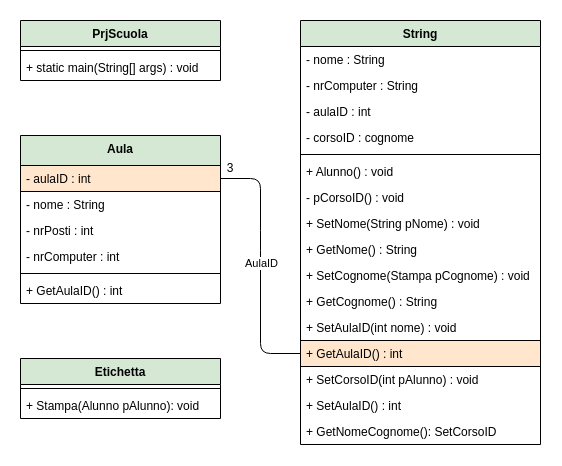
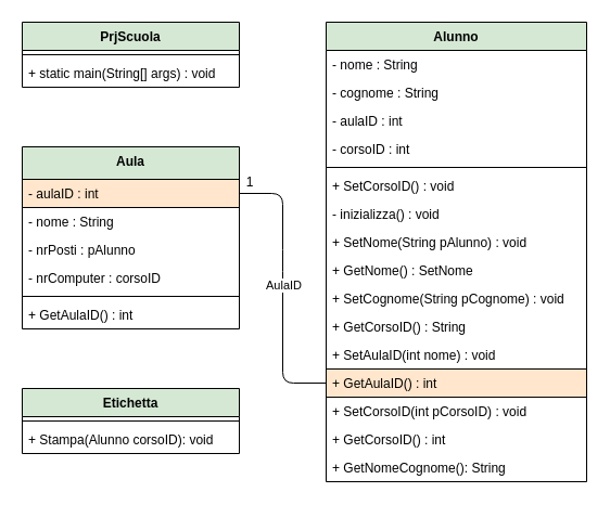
  <mxCell id="0" />
  <mxCell id="1" parent="0" />
  <mxCell id="2" value="PrjScuola" style="swimlane;fontStyle=1;align=center;verticalAlign=top;childLayout=stackLayout;horizontal=1;startSize=26;horizontalStack=0;resizeParent=1;resizeParentMax=0;resizeLast=0;collapsible=1;marginBottom=0;fillColor=#d5e8d4;" parent="1" vertex="1"><mxGeometry x="20" y="20" width="200" height="60" as="geometry" /></mxCell>
  <mxCell id="3" value="" style="line;strokeWidth=1;fillColor=none;align=left;verticalAlign=middle;spacingTop=-1;spacingLeft=3;spacingRight=3;rotatable=0;labelPosition=right;points=[];portConstraint=eastwest;" parent="2" vertex="1"><mxGeometry y="26" width="200" height="8" as="geometry" /></mxCell>
  <mxCell id="4" value="+ static main(String[] args) : void" style="text;strokeColor=none;fillColor=none;align=left;verticalAlign=top;spacingLeft=4;spacingRight=4;overflow=hidden;rotatable=0;points=[[0,0.5],[1,0.5]];portConstraint=eastwest;" parent="2" vertex="1"><mxGeometry y="34" width="200" height="26" as="geometry" /></mxCell>
- <mxCell id="5" value="String" style="swimlane;fontStyle=1;align=center;verticalAlign=top;childLayout=stackLayout;horizontal=1;startSize=26;horizontalStack=0;resizeParent=1;resizeParentMax=0;resizeLast=0;collapsible=1;marginBottom=0;fillColor=#d5e8d4;" parent="1" vertex="1"><mxGeometry x="300" y="20" width="240" height="424" as="geometry"><mxRectangle x="-400" y="80" width="70" height="26" as="alternateBounds" /></mxGeometry></mxCell>
+ <mxCell id="5" value="Alunno" style="swimlane;fontStyle=1;align=center;verticalAlign=top;childLayout=stackLayout;horizontal=1;startSize=26;horizontalStack=0;resizeParent=1;resizeParentMax=0;resizeLast=0;collapsible=1;marginBottom=0;fillColor=#d5e8d4;" parent="1" vertex="1"><mxGeometry x="300" y="20" width="240" height="424" as="geometry"><mxRectangle x="-400" y="80" width="70" height="26" as="alternateBounds" /></mxGeometry></mxCell>
  <mxCell id="6" value="- nome : String" style="text;strokeColor=none;fillColor=none;align=left;verticalAlign=top;spacingLeft=4;spacingRight=4;overflow=hidden;rotatable=0;points=[[0,0.5],[1,0.5]];portConstraint=eastwest;" parent="5" vertex="1"><mxGeometry y="26" width="240" height="26" as="geometry" /></mxCell>
- <mxCell id="7" value="- nrComputer : String" style="text;strokeColor=none;fillColor=none;align=left;verticalAlign=top;spacingLeft=4;spacingRight=4;overflow=hidden;rotatable=0;points=[[0,0.5],[1,0.5]];portConstraint=eastwest;" parent="5" vertex="1"><mxGeometry y="52" width="240" height="26" as="geometry" /></mxCell>
+ <mxCell id="7" value="- cognome : String" style="text;strokeColor=none;fillColor=none;align=left;verticalAlign=top;spacingLeft=4;spacingRight=4;overflow=hidden;rotatable=0;points=[[0,0.5],[1,0.5]];portConstraint=eastwest;" parent="5" vertex="1"><mxGeometry y="52" width="240" height="26" as="geometry" /></mxCell>
  <mxCell id="8" value="- aulaID : int" style="text;strokeColor=none;fillColor=none;align=left;verticalAlign=top;spacingLeft=4;spacingRight=4;overflow=hidden;rotatable=0;points=[[0,0.5],[1,0.5]];portConstraint=eastwest;" parent="5" vertex="1"><mxGeometry y="78" width="240" height="26" as="geometry" /></mxCell>
- <mxCell id="9" value="- corsoID : cognome" style="text;strokeColor=none;fillColor=none;align=left;verticalAlign=top;spacingLeft=4;spacingRight=4;overflow=hidden;rotatable=0;points=[[0,0.5],[1,0.5]];portConstraint=eastwest;" parent="5" vertex="1"><mxGeometry y="104" width="240" height="26" as="geometry" /></mxCell>
+ <mxCell id="9" value="- corsoID : int" style="text;strokeColor=none;fillColor=none;align=left;verticalAlign=top;spacingLeft=4;spacingRight=4;overflow=hidden;rotatable=0;points=[[0,0.5],[1,0.5]];portConstraint=eastwest;" parent="5" vertex="1"><mxGeometry y="104" width="240" height="26" as="geometry" /></mxCell>
  <mxCell id="10" value="" style="line;strokeWidth=1;fillColor=none;align=left;verticalAlign=middle;spacingTop=-1;spacingLeft=3;spacingRight=3;rotatable=0;labelPosition=right;points=[];portConstraint=eastwest;" parent="5" vertex="1"><mxGeometry y="130" width="240" height="8" as="geometry" /></mxCell>
- <mxCell id="11" value="+ Alunno() : void" style="text;strokeColor=none;fillColor=none;align=left;verticalAlign=top;spacingLeft=4;spacingRight=4;overflow=hidden;rotatable=0;points=[[0,0.5],[1,0.5]];portConstraint=eastwest;" parent="5" vertex="1"><mxGeometry y="138" width="240" height="26" as="geometry" /></mxCell>
- <mxCell id="12" value="- pCorsoID() : void" style="text;strokeColor=none;fillColor=none;align=left;verticalAlign=top;spacingLeft=4;spacingRight=4;overflow=hidden;rotatable=0;points=[[0,0.5],[1,0.5]];portConstraint=eastwest;" parent="5" vertex="1"><mxGeometry y="164" width="240" height="26" as="geometry" /></mxCell>
- <mxCell id="13" value="+ SetNome(String pNome) : void" style="text;strokeColor=none;fillColor=none;align=left;verticalAlign=top;spacingLeft=4;spacingRight=4;overflow=hidden;rotatable=0;points=[[0,0.5],[1,0.5]];portConstraint=eastwest;" parent="5" vertex="1"><mxGeometry y="190" width="240" height="26" as="geometry" /></mxCell>
- <mxCell id="14" value="+ GetNome() : String" style="text;strokeColor=none;fillColor=none;align=left;verticalAlign=top;spacingLeft=4;spacingRight=4;overflow=hidden;rotatable=0;points=[[0,0.5],[1,0.5]];portConstraint=eastwest;" parent="5" vertex="1"><mxGeometry y="216" width="240" height="26" as="geometry" /></mxCell>
- <mxCell id="15" value="+ SetCognome(Stampa pCognome) : void" style="text;strokeColor=none;fillColor=none;align=left;verticalAlign=top;spacingLeft=4;spacingRight=4;overflow=hidden;rotatable=0;points=[[0,0.5],[1,0.5]];portConstraint=eastwest;" parent="5" vertex="1"><mxGeometry y="242" width="240" height="26" as="geometry" /></mxCell>
- <mxCell id="16" value="+ GetCognome() : String" style="text;strokeColor=none;fillColor=none;align=left;verticalAlign=top;spacingLeft=4;spacingRight=4;overflow=hidden;rotatable=0;points=[[0,0.5],[1,0.5]];portConstraint=eastwest;" parent="5" vertex="1"><mxGeometry y="268" width="240" height="26" as="geometry" /></mxCell>
+ <mxCell id="11" value="+ SetCorsoID() : void" style="text;strokeColor=none;fillColor=none;align=left;verticalAlign=top;spacingLeft=4;spacingRight=4;overflow=hidden;rotatable=0;points=[[0,0.5],[1,0.5]];portConstraint=eastwest;" parent="5" vertex="1"><mxGeometry y="138" width="240" height="26" as="geometry" /></mxCell>
+ <mxCell id="12" value="- inizializza() : void" style="text;strokeColor=none;fillColor=none;align=left;verticalAlign=top;spacingLeft=4;spacingRight=4;overflow=hidden;rotatable=0;points=[[0,0.5],[1,0.5]];portConstraint=eastwest;" parent="5" vertex="1"><mxGeometry y="164" width="240" height="26" as="geometry" /></mxCell>
+ <mxCell id="13" value="+ SetNome(String pAlunno) : void" style="text;strokeColor=none;fillColor=none;align=left;verticalAlign=top;spacingLeft=4;spacingRight=4;overflow=hidden;rotatable=0;points=[[0,0.5],[1,0.5]];portConstraint=eastwest;" parent="5" vertex="1"><mxGeometry y="190" width="240" height="26" as="geometry" /></mxCell>
+ <mxCell id="14" value="+ GetNome() : SetNome" style="text;strokeColor=none;fillColor=none;align=left;verticalAlign=top;spacingLeft=4;spacingRight=4;overflow=hidden;rotatable=0;points=[[0,0.5],[1,0.5]];portConstraint=eastwest;" parent="5" vertex="1"><mxGeometry y="216" width="240" height="26" as="geometry" /></mxCell>
+ <mxCell id="15" value="+ SetCognome(String pCognome) : void" style="text;strokeColor=none;fillColor=none;align=left;verticalAlign=top;spacingLeft=4;spacingRight=4;overflow=hidden;rotatable=0;points=[[0,0.5],[1,0.5]];portConstraint=eastwest;" parent="5" vertex="1"><mxGeometry y="242" width="240" height="26" as="geometry" /></mxCell>
+ <mxCell id="16" value="+ GetCorsoID() : String" style="text;strokeColor=none;fillColor=none;align=left;verticalAlign=top;spacingLeft=4;spacingRight=4;overflow=hidden;rotatable=0;points=[[0,0.5],[1,0.5]];portConstraint=eastwest;" parent="5" vertex="1"><mxGeometry y="268" width="240" height="26" as="geometry" /></mxCell>
  <mxCell id="17" value="+ SetAulaID(int nome) : void" style="text;strokeColor=none;fillColor=none;align=left;verticalAlign=top;spacingLeft=4;spacingRight=4;overflow=hidden;rotatable=0;points=[[0,0.5],[1,0.5]];portConstraint=eastwest;" parent="5" vertex="1"><mxGeometry y="294" width="240" height="26" as="geometry" /></mxCell>
  <mxCell id="18" value="+ GetAulaID() : int" style="text;fillColor=#ffe6cc;align=left;verticalAlign=top;spacingLeft=4;spacingRight=4;overflow=hidden;rotatable=0;points=[[0,0.5],[1,0.5]];portConstraint=eastwest;strokeColor=#000000;" parent="5" vertex="1"><mxGeometry y="320" width="240" height="26" as="geometry" /></mxCell>
- <mxCell id="19" value="+ SetCorsoID(int pAlunno) : void" style="text;strokeColor=none;fillColor=none;align=left;verticalAlign=top;spacingLeft=4;spacingRight=4;overflow=hidden;rotatable=0;points=[[0,0.5],[1,0.5]];portConstraint=eastwest;" parent="5" vertex="1"><mxGeometry y="346" width="240" height="26" as="geometry" /></mxCell>
- <mxCell id="20" value="+ SetAulaID() : int" style="text;strokeColor=none;fillColor=none;align=left;verticalAlign=top;spacingLeft=4;spacingRight=4;overflow=hidden;rotatable=0;points=[[0,0.5],[1,0.5]];portConstraint=eastwest;" parent="5" vertex="1"><mxGeometry y="372" width="240" height="26" as="geometry" /></mxCell>
- <mxCell id="21" value="+ GetNomeCognome(): SetCorsoID" style="text;strokeColor=none;fillColor=none;align=left;verticalAlign=top;spacingLeft=4;spacingRight=4;overflow=hidden;rotatable=0;points=[[0,0.5],[1,0.5]];portConstraint=eastwest;" parent="5" vertex="1"><mxGeometry y="398" width="240" height="26" as="geometry" /></mxCell>
+ <mxCell id="19" value="+ SetCorsoID(int pCorsoID) : void" style="text;strokeColor=none;fillColor=none;align=left;verticalAlign=top;spacingLeft=4;spacingRight=4;overflow=hidden;rotatable=0;points=[[0,0.5],[1,0.5]];portConstraint=eastwest;" parent="5" vertex="1"><mxGeometry y="346" width="240" height="26" as="geometry" /></mxCell>
+ <mxCell id="20" value="+ GetCorsoID() : int" style="text;strokeColor=none;fillColor=none;align=left;verticalAlign=top;spacingLeft=4;spacingRight=4;overflow=hidden;rotatable=0;points=[[0,0.5],[1,0.5]];portConstraint=eastwest;" parent="5" vertex="1"><mxGeometry y="372" width="240" height="26" as="geometry" /></mxCell>
+ <mxCell id="21" value="+ GetNomeCognome(): String" style="text;strokeColor=none;fillColor=none;align=left;verticalAlign=top;spacingLeft=4;spacingRight=4;overflow=hidden;rotatable=0;points=[[0,0.5],[1,0.5]];portConstraint=eastwest;" parent="5" vertex="1"><mxGeometry y="398" width="240" height="26" as="geometry" /></mxCell>
  <mxCell id="22" value="Aula" style="swimlane;fontStyle=1;align=center;verticalAlign=top;childLayout=stackLayout;horizontal=1;startSize=30;horizontalStack=0;resizeParent=1;resizeParentMax=0;resizeLast=0;collapsible=1;marginBottom=0;fillColor=#d5e8d4;" parent="1" vertex="1"><mxGeometry x="20" y="135" width="200" height="168" as="geometry"><mxRectangle x="-640" y="200" width="60" height="26" as="alternateBounds" /></mxGeometry></mxCell>
  <mxCell id="23" value="- aulaID : int" style="text;fillColor=#ffe6cc;align=left;verticalAlign=top;spacingLeft=4;spacingRight=4;overflow=hidden;rotatable=0;points=[[0,0.5],[1,0.5]];portConstraint=eastwest;strokeColor=#000000;" parent="22" vertex="1"><mxGeometry y="30" width="200" height="26" as="geometry" /></mxCell>
  <mxCell id="24" value="- nome : String" style="text;strokeColor=none;fillColor=none;align=left;verticalAlign=top;spacingLeft=4;spacingRight=4;overflow=hidden;rotatable=0;points=[[0,0.5],[1,0.5]];portConstraint=eastwest;" parent="22" vertex="1"><mxGeometry y="56" width="200" height="26" as="geometry" /></mxCell>
- <mxCell id="25" value="- nrPosti : int" style="text;strokeColor=none;fillColor=none;align=left;verticalAlign=top;spacingLeft=4;spacingRight=4;overflow=hidden;rotatable=0;points=[[0,0.5],[1,0.5]];portConstraint=eastwest;" parent="22" vertex="1"><mxGeometry y="82" width="200" height="26" as="geometry" /></mxCell>
- <mxCell id="26" value="- nrComputer : int" style="text;strokeColor=none;fillColor=none;align=left;verticalAlign=top;spacingLeft=4;spacingRight=4;overflow=hidden;rotatable=0;points=[[0,0.5],[1,0.5]];portConstraint=eastwest;" parent="22" vertex="1"><mxGeometry y="108" width="200" height="26" as="geometry" /></mxCell>
+ <mxCell id="25" value="- nrPosti : pAlunno" style="text;strokeColor=none;fillColor=none;align=left;verticalAlign=top;spacingLeft=4;spacingRight=4;overflow=hidden;rotatable=0;points=[[0,0.5],[1,0.5]];portConstraint=eastwest;" parent="22" vertex="1"><mxGeometry y="82" width="200" height="26" as="geometry" /></mxCell>
+ <mxCell id="26" value="- nrComputer : corsoID" style="text;strokeColor=none;fillColor=none;align=left;verticalAlign=top;spacingLeft=4;spacingRight=4;overflow=hidden;rotatable=0;points=[[0,0.5],[1,0.5]];portConstraint=eastwest;" parent="22" vertex="1"><mxGeometry y="108" width="200" height="26" as="geometry" /></mxCell>
  <mxCell id="27" value="" style="line;strokeWidth=1;fillColor=none;align=left;verticalAlign=middle;spacingTop=-1;spacingLeft=3;spacingRight=3;rotatable=0;labelPosition=right;points=[];portConstraint=eastwest;" parent="22" vertex="1"><mxGeometry y="134" width="200" height="8" as="geometry" /></mxCell>
  <mxCell id="28" value="+ GetAulaID() : int" style="text;strokeColor=none;fillColor=none;align=left;verticalAlign=top;spacingLeft=4;spacingRight=4;overflow=hidden;rotatable=0;points=[[0,0.5],[1,0.5]];portConstraint=eastwest;" parent="22" vertex="1"><mxGeometry y="142" width="200" height="26" as="geometry" /></mxCell>
  <mxCell id="29" value="Etichetta" style="swimlane;fontStyle=1;align=center;verticalAlign=top;childLayout=stackLayout;horizontal=1;startSize=26;horizontalStack=0;resizeParent=1;resizeParentMax=0;resizeLast=0;collapsible=1;marginBottom=0;rounded=0;shadow=0;glass=0;sketch=0;swimlaneLine=1;fillColor=#d5e8d4;" parent="1" vertex="1"><mxGeometry x="20" y="358" width="200" height="60" as="geometry" /></mxCell>
  <mxCell id="30" value="" style="line;strokeWidth=1;fillColor=none;align=left;verticalAlign=middle;spacingTop=-1;spacingLeft=3;spacingRight=3;rotatable=0;labelPosition=right;points=[];portConstraint=eastwest;" parent="29" vertex="1"><mxGeometry y="26" width="200" height="8" as="geometry" /></mxCell>
- <mxCell id="31" value="+ Stampa(Alunno pAlunno): void" style="text;strokeColor=none;fillColor=none;align=left;verticalAlign=top;spacingLeft=4;spacingRight=4;overflow=hidden;rotatable=0;points=[[0,0.5],[1,0.5]];portConstraint=eastwest;" parent="29" vertex="1"><mxGeometry y="34" width="200" height="26" as="geometry" /></mxCell>
+ <mxCell id="31" value="+ Stampa(Alunno corsoID): void" style="text;strokeColor=none;fillColor=none;align=left;verticalAlign=top;spacingLeft=4;spacingRight=4;overflow=hidden;rotatable=0;points=[[0,0.5],[1,0.5]];portConstraint=eastwest;" parent="29" vertex="1"><mxGeometry y="34" width="200" height="26" as="geometry" /></mxCell>
  <mxCell id="32" value="" style="endArrow=none;html=1;exitX=1;exitY=0.5;exitDx=0;exitDy=0;entryX=0;entryY=0.5;entryDx=0;entryDy=0;" parent="1" source="23" target="18" edge="1"><mxGeometry width="50" height="50" relative="1" as="geometry"><mxPoint x="210" y="170" as="sourcePoint" /><mxPoint x="260" y="120" as="targetPoint" /><Array as="points"><mxPoint x="260" y="178" /><mxPoint x="260" y="240" /><mxPoint x="260" y="353" /></Array></mxGeometry></mxCell>
  <mxCell id="33" value="AulaID" style="edgeLabel;html=1;align=center;verticalAlign=middle;resizable=0;points=[];" parent="32" vertex="1" connectable="0"><mxGeometry x="-0.208" y="1" relative="1" as="geometry"><mxPoint x="-1" y="23.31" as="offset" /></mxGeometry></mxCell>
- <mxCell id="34" value="3" style="text;html=1;strokeColor=none;fillColor=none;align=center;verticalAlign=middle;whiteSpace=wrap;rounded=0;" parent="1" vertex="1"><mxGeometry x="210" y="158" width="40" height="20" as="geometry" /></mxCell>
+ <mxCell id="34" value="1" style="text;html=1;strokeColor=none;fillColor=none;align=center;verticalAlign=middle;whiteSpace=wrap;rounded=0;" parent="1" vertex="1"><mxGeometry x="210" y="158" width="40" height="20" as="geometry" /></mxCell>
